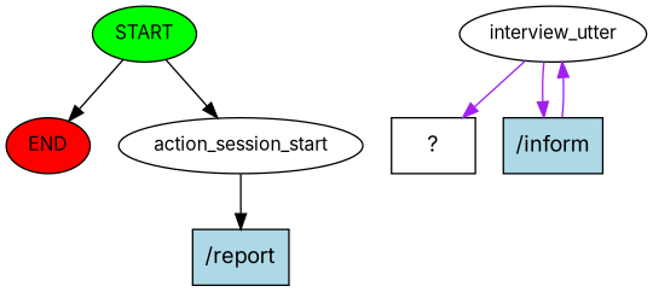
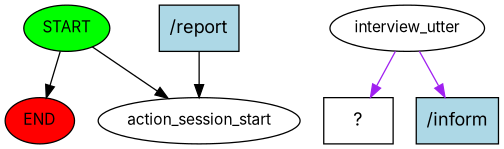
  digraph {
    fontname=Inter
    node [fontname=Inter fontsize=12 style=filled]
    edge [color=black fontname=Inter]
    n1 [fillcolor=green label=START]
    n2 [fillcolor=red label=END]
    n3 [label=action_session_start style=""]
    n4 [fillcolor=lightblue label="/report" shape=rect fontsize=""]
    n5 [label=interview_utter style=""]
    n6 [label="  ?  " shape=rect fontsize="" style=""]
    n7 [fillcolor=lightblue label="/inform" shape=rect fontsize=""]
    n1 -> n2
    n1 -> n3
-   n3 -> n4
+   n4 -> n3
    n5 -> n6 [color=purple]
    n5 -> n7 [color=purple]
-   n7 -> n5 [color=purple]
  }
